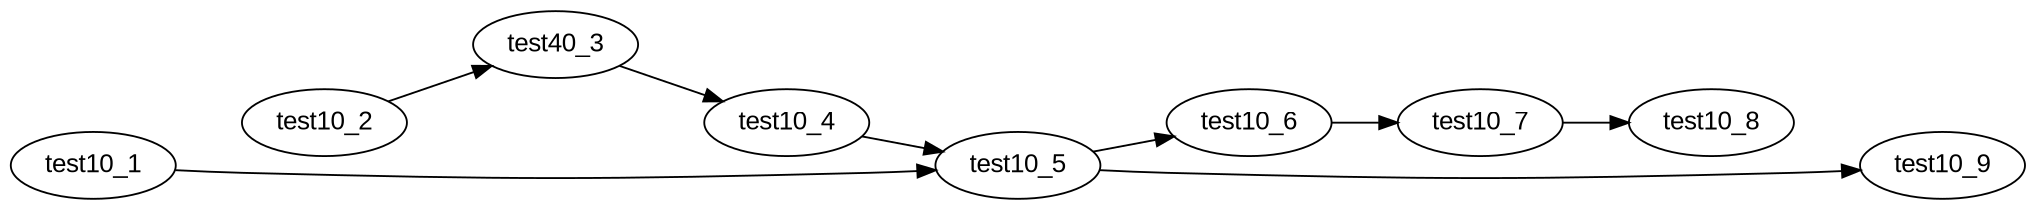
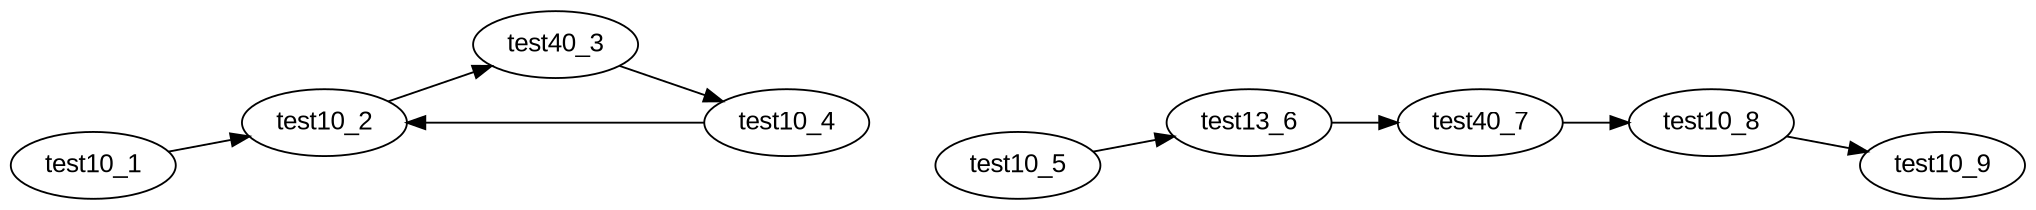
  digraph {
    fontname="Liberation Sans"
    rankdir=LR
    node [fontname="Liberation Sans"]
    edge [fontname="Liberation Sans"]
    test10_1
    test10_2
    n3 [label=test40_3]
    test10_4
    test10_5
-   test10_6
-   test10_7
+   test10_6 [label=test13_6]
+   test10_7 [label=test40_7]
    test10_8
    test10_9
-   test10_1 -> test10_5
+   test10_1 -> test10_2
    test10_2 -> n3
    n3 -> test10_4
-   test10_4 -> test10_5
+   test10_4 -> test10_2
    test10_5 -> test10_6
    test10_6 -> test10_7
    test10_7 -> test10_8
-   test10_5 -> test10_9
+   test10_8 -> test10_9
  }
